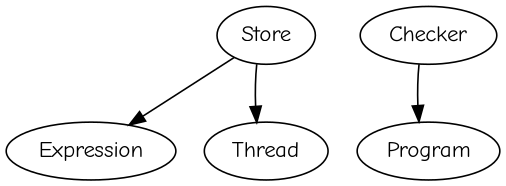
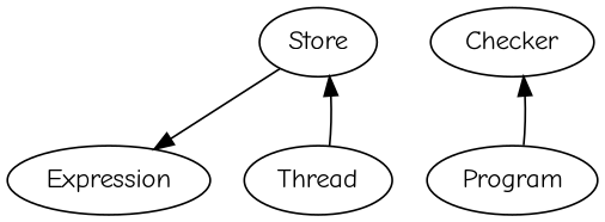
  digraph {
    fontname="Comic Neue"
    node [fontname="Comic Neue"]
    edge [fontname="Comic Neue"]
    Store
    Expression
    Thread
    Checker
    Program
    Store -> Expression
-   Store -> Thread
-   Checker -> Program
+   Thread -> Store
+   Program -> Checker
  }
